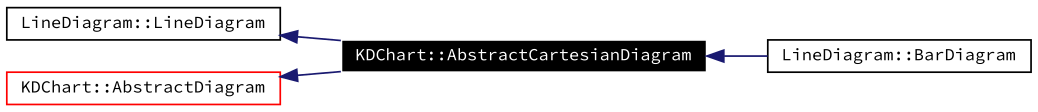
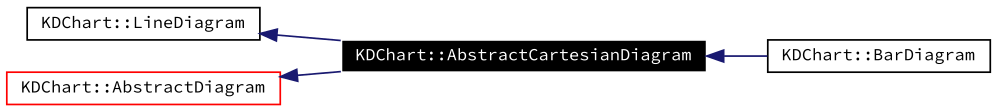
  digraph {
    fontname="Source Code Pro"
    rankdir=LR
    node [color=black fontname="Source Code Pro" fontsize=10 shape=record]
    edge [color=midnightblue dir=back fontname="Source Code Pro" fontsize=10 labelfontname=Helvetica labelfontsize=10 style=solid]
    n1 [color=white fillcolor=black fontcolor=white height=0.2 label="KDChart::AbstractCartesianDiagram" style=filled width=0.4]
-   n2 [height=0.2 label="LineDiagram::BarDiagram" width=0.4]
-   n3 [height=0.2 label="LineDiagram::LineDiagram" width=0.4]
+   n2 [height=0.2 label="KDChart::BarDiagram" width=0.4]
+   n3 [height=0.2 label="KDChart::LineDiagram" width=0.4]
    n4 [color=red height=0.2 label="KDChart::AbstractDiagram" width=0.4]
    n1 -> n2
    n3 -> n1
    n4 -> n1
  }
